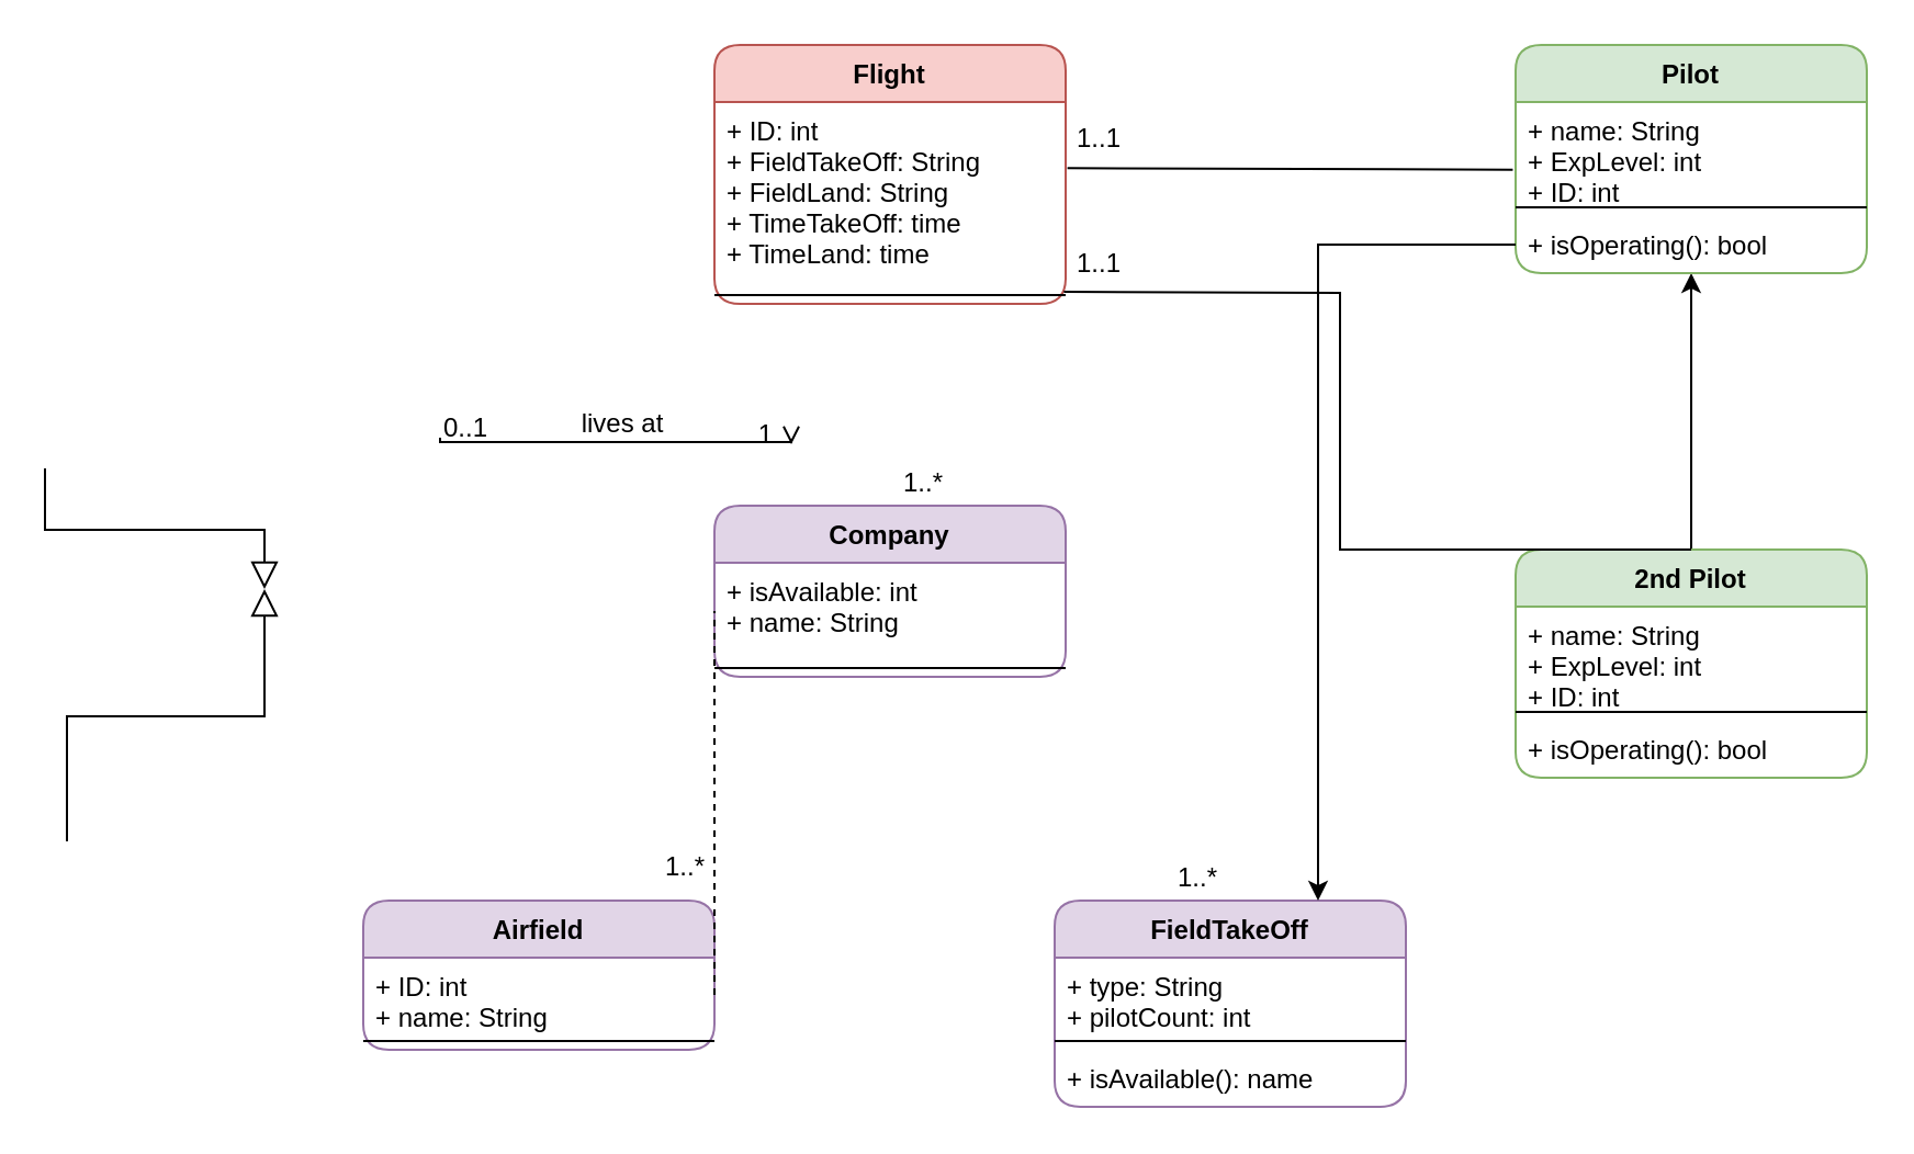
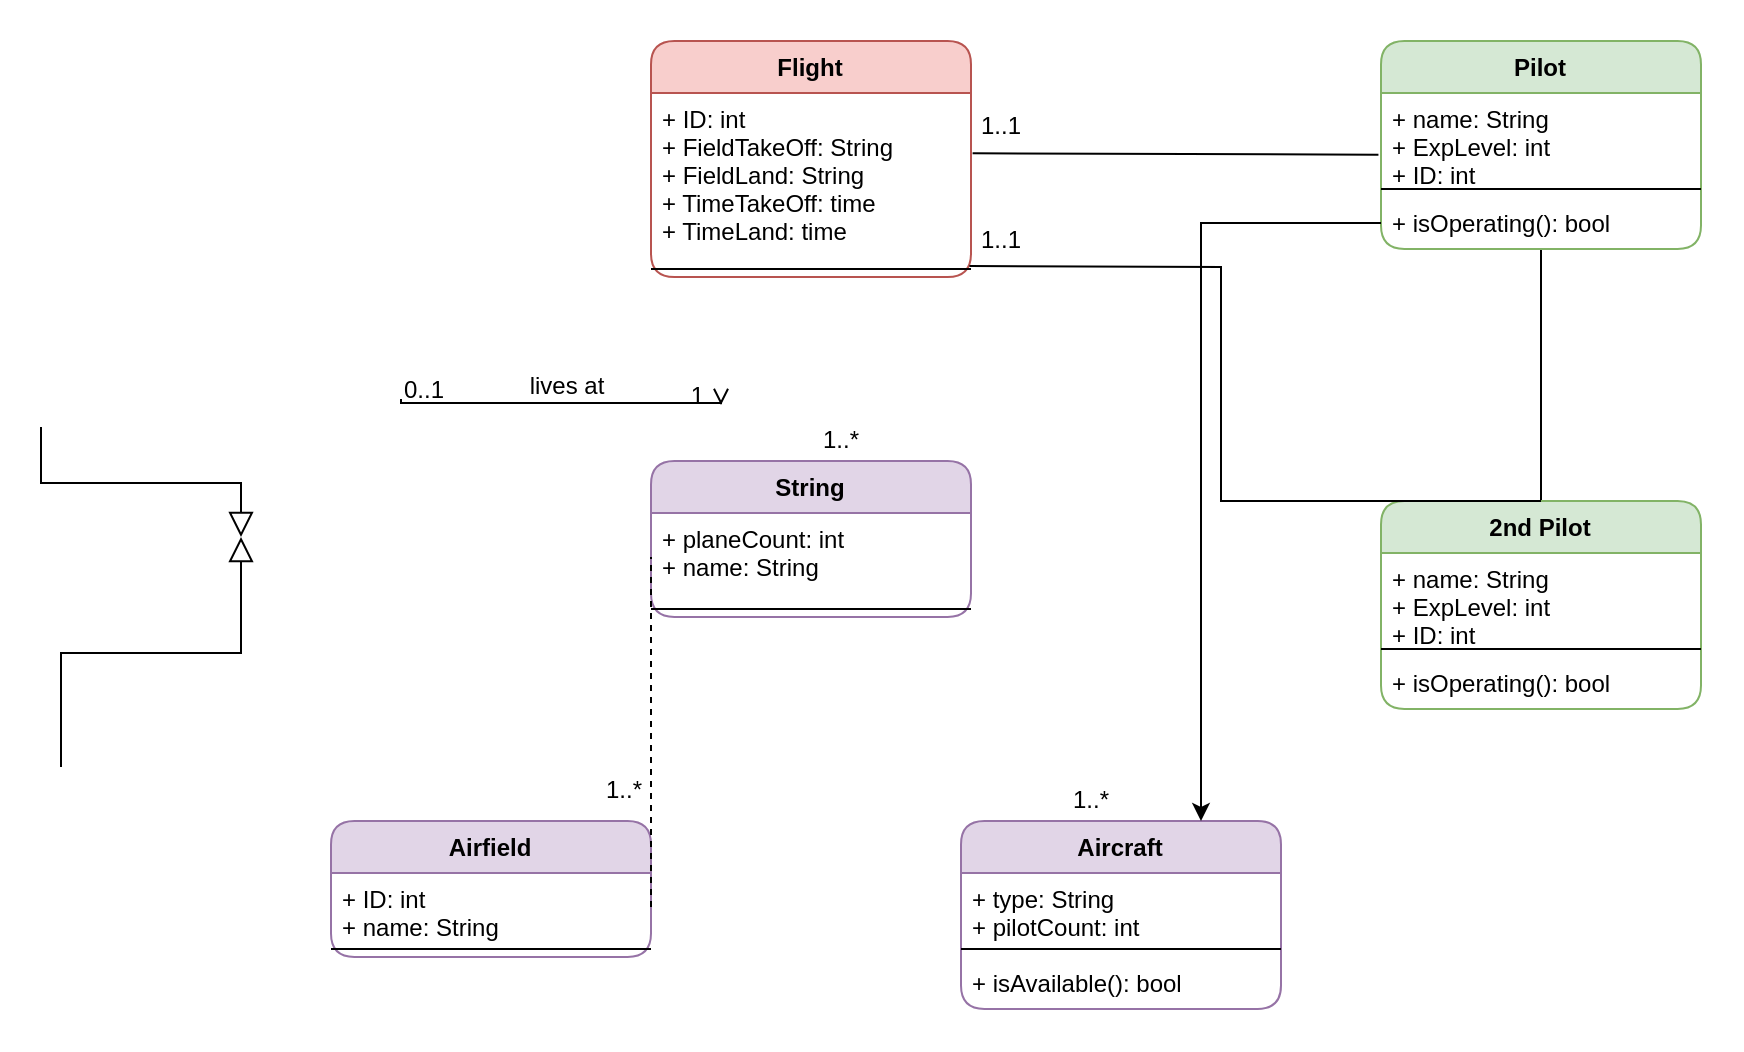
  <mxCell id="0" />
  <mxCell id="1" parent="0" />
  <mxCell id="2" value="" style="endArrow=block;endSize=10;endFill=0;shadow=0;strokeWidth=1;rounded=0;edgeStyle=elbowEdgeStyle;elbow=vertical;" parent="1" edge="1"><mxGeometry width="160" relative="1" as="geometry"><mxPoint x="20" y="213" as="sourcePoint" /><mxPoint x="120" y="268" as="targetPoint" /></mxGeometry></mxCell>
  <mxCell id="3" value="" style="endArrow=block;endSize=10;endFill=0;shadow=0;strokeWidth=1;rounded=0;edgeStyle=elbowEdgeStyle;elbow=vertical;" parent="1" edge="1"><mxGeometry width="160" relative="1" as="geometry"><mxPoint x="30" y="383" as="sourcePoint" /><mxPoint x="120" y="268" as="targetPoint" /></mxGeometry></mxCell>
  <mxCell id="4" value="" style="endArrow=open;shadow=0;strokeWidth=1;rounded=0;endFill=1;edgeStyle=elbowEdgeStyle;elbow=vertical;" parent="1" edge="1"><mxGeometry x="0.5" y="41" relative="1" as="geometry"><mxPoint x="200" y="199" as="sourcePoint" /><mxPoint x="360" y="202" as="targetPoint" /><mxPoint x="-40" y="32" as="offset" /></mxGeometry></mxCell>
  <mxCell id="5" value="0..1" style="resizable=0;align=left;verticalAlign=bottom;labelBackgroundColor=none;fontSize=12;" parent="4" connectable="0" vertex="1"><mxGeometry x="-1" relative="1" as="geometry"><mxPoint y="4" as="offset" /></mxGeometry></mxCell>
  <mxCell id="6" value="1" style="resizable=0;align=right;verticalAlign=bottom;labelBackgroundColor=none;fontSize=12;" parent="4" connectable="0" vertex="1"><mxGeometry x="1" relative="1" as="geometry"><mxPoint x="-7" y="4" as="offset" /></mxGeometry></mxCell>
  <mxCell id="7" value="lives at" style="text;html=1;resizable=0;points=[];;align=center;verticalAlign=middle;labelBackgroundColor=none;rounded=0;shadow=0;strokeWidth=1;fontSize=12;" parent="4" vertex="1" connectable="0"><mxGeometry x="0.5" y="49" relative="1" as="geometry"><mxPoint x="-38" y="40" as="offset" /></mxGeometry></mxCell>
  <mxCell id="8" value="Airfield" style="swimlane;fontStyle=1;align=center;verticalAlign=top;childLayout=stackLayout;horizontal=1;startSize=26;horizontalStack=0;resizeParent=1;resizeParentMax=0;resizeLast=0;collapsible=1;marginBottom=0;rounded=1;fillColor=#e1d5e7;strokeColor=#9673a6;" vertex="1" parent="1"><mxGeometry x="165" y="410" width="160" height="68" as="geometry" /></mxCell>
  <mxCell id="9" value="+ ID: int&#10;+ name: String" style="text;strokeColor=none;fillColor=none;align=left;verticalAlign=top;spacingLeft=4;spacingRight=4;overflow=hidden;rotatable=0;points=[[0,0.5],[1,0.5]];portConstraint=eastwest;rounded=1;" vertex="1" parent="8"><mxGeometry y="26" width="160" height="34" as="geometry" /></mxCell>
  <mxCell id="10" value="" style="line;strokeWidth=1;fillColor=none;align=left;verticalAlign=middle;spacingTop=-1;spacingLeft=3;spacingRight=3;rotatable=0;labelPosition=right;points=[];portConstraint=eastwest;rounded=1;" vertex="1" parent="8"><mxGeometry y="60" width="160" height="8" as="geometry" /></mxCell>
- <mxCell id="11" value="Company" style="swimlane;fontStyle=1;align=center;verticalAlign=top;childLayout=stackLayout;horizontal=1;startSize=26;horizontalStack=0;resizeParent=1;resizeParentMax=0;resizeLast=0;collapsible=1;marginBottom=0;rounded=1;fillColor=#e1d5e7;strokeColor=#9673a6;" vertex="1" parent="1"><mxGeometry x="325" y="230" width="160" height="78" as="geometry" /></mxCell>
- <mxCell id="12" value="+ isAvailable: int&#10;+ name: String" style="text;strokeColor=none;fillColor=none;align=left;verticalAlign=top;spacingLeft=4;spacingRight=4;overflow=hidden;rotatable=0;points=[[0,0.5],[1,0.5]];portConstraint=eastwest;rounded=1;" vertex="1" parent="11"><mxGeometry y="26" width="160" height="44" as="geometry" /></mxCell>
+ <mxCell id="11" value="String" style="swimlane;fontStyle=1;align=center;verticalAlign=top;childLayout=stackLayout;horizontal=1;startSize=26;horizontalStack=0;resizeParent=1;resizeParentMax=0;resizeLast=0;collapsible=1;marginBottom=0;rounded=1;fillColor=#e1d5e7;strokeColor=#9673a6;" vertex="1" parent="1"><mxGeometry x="325" y="230" width="160" height="78" as="geometry" /></mxCell>
+ <mxCell id="12" value="+ planeCount: int&#10;+ name: String" style="text;strokeColor=none;fillColor=none;align=left;verticalAlign=top;spacingLeft=4;spacingRight=4;overflow=hidden;rotatable=0;points=[[0,0.5],[1,0.5]];portConstraint=eastwest;rounded=1;" vertex="1" parent="11"><mxGeometry y="26" width="160" height="44" as="geometry" /></mxCell>
  <mxCell id="13" value="" style="line;strokeWidth=1;fillColor=none;align=left;verticalAlign=middle;spacingTop=-1;spacingLeft=3;spacingRight=3;rotatable=0;labelPosition=right;points=[];portConstraint=eastwest;rounded=1;" vertex="1" parent="11"><mxGeometry y="70" width="160" height="8" as="geometry" /></mxCell>
- <mxCell id="14" style="edgeStyle=orthogonalEdgeStyle;rounded=0;orthogonalLoop=1;jettySize=auto;html=1;exitX=0.5;exitY=0;exitDx=0;exitDy=0;" edge="1" parent="1" source="15" target="23"><mxGeometry relative="1" as="geometry" /></mxCell>
+ <mxCell id="14" style="edgeStyle=orthogonalEdgeStyle;rounded=0;orthogonalLoop=1;jettySize=auto;html=1;exitX=0.5;exitY=0;exitDx=0;exitDy=0;endArrow=none;" edge="1" parent="1" source="15" target="23"><mxGeometry relative="1" as="geometry" /></mxCell>
  <mxCell id="15" value="2nd Pilot" style="swimlane;fontStyle=1;align=center;verticalAlign=top;childLayout=stackLayout;horizontal=1;startSize=26;horizontalStack=0;resizeParent=1;resizeParentMax=0;resizeLast=0;collapsible=1;marginBottom=0;rounded=1;fillColor=#d5e8d4;strokeColor=#82b366;" vertex="1" parent="1"><mxGeometry x="690" y="250" width="160" height="104" as="geometry" /></mxCell>
  <mxCell id="16" value="+ name: String&#10;+ ExpLevel: int&#10;+ ID: int" style="text;strokeColor=none;fillColor=none;align=left;verticalAlign=top;spacingLeft=4;spacingRight=4;overflow=hidden;rotatable=0;points=[[0,0.5],[1,0.5]];portConstraint=eastwest;rounded=1;" vertex="1" parent="15"><mxGeometry y="26" width="160" height="44" as="geometry" /></mxCell>
  <mxCell id="17" value="" style="line;strokeWidth=1;fillColor=none;align=left;verticalAlign=middle;spacingTop=-1;spacingLeft=3;spacingRight=3;rotatable=0;labelPosition=right;points=[];portConstraint=eastwest;rounded=1;" vertex="1" parent="15"><mxGeometry y="70" width="160" height="8" as="geometry" /></mxCell>
  <mxCell id="18" value="+ isOperating(): bool" style="text;strokeColor=none;fillColor=none;align=left;verticalAlign=top;spacingLeft=4;spacingRight=4;overflow=hidden;rotatable=0;points=[[0,0.5],[1,0.5]];portConstraint=eastwest;rounded=1;" vertex="1" parent="15"><mxGeometry y="78" width="160" height="26" as="geometry" /></mxCell>
- <mxCell id="19" value="FieldTakeOff" style="swimlane;fontStyle=1;align=center;verticalAlign=top;childLayout=stackLayout;horizontal=1;startSize=26;horizontalStack=0;resizeParent=1;resizeParentMax=0;resizeLast=0;collapsible=1;marginBottom=0;rounded=1;fillColor=#e1d5e7;strokeColor=#9673a6;" vertex="1" parent="1"><mxGeometry x="480" y="410" width="160" height="94" as="geometry" /></mxCell>
+ <mxCell id="19" value="Aircraft" style="swimlane;fontStyle=1;align=center;verticalAlign=top;childLayout=stackLayout;horizontal=1;startSize=26;horizontalStack=0;resizeParent=1;resizeParentMax=0;resizeLast=0;collapsible=1;marginBottom=0;rounded=1;fillColor=#e1d5e7;strokeColor=#9673a6;" vertex="1" parent="1"><mxGeometry x="480" y="410" width="160" height="94" as="geometry" /></mxCell>
  <mxCell id="20" value="+ type: String&#10;+ pilotCount: int" style="text;strokeColor=none;fillColor=none;align=left;verticalAlign=top;spacingLeft=4;spacingRight=4;overflow=hidden;rotatable=0;points=[[0,0.5],[1,0.5]];portConstraint=eastwest;rounded=1;" vertex="1" parent="19"><mxGeometry y="26" width="160" height="34" as="geometry" /></mxCell>
  <mxCell id="21" value="" style="line;strokeWidth=1;fillColor=none;align=left;verticalAlign=middle;spacingTop=-1;spacingLeft=3;spacingRight=3;rotatable=0;labelPosition=right;points=[];portConstraint=eastwest;rounded=1;" vertex="1" parent="19"><mxGeometry y="60" width="160" height="8" as="geometry" /></mxCell>
- <mxCell id="22" value="+ isAvailable(): name" style="text;strokeColor=none;fillColor=none;align=left;verticalAlign=top;spacingLeft=4;spacingRight=4;overflow=hidden;rotatable=0;points=[[0,0.5],[1,0.5]];portConstraint=eastwest;rounded=1;" vertex="1" parent="19"><mxGeometry y="68" width="160" height="26" as="geometry" /></mxCell>
+ <mxCell id="22" value="+ isAvailable(): bool" style="text;strokeColor=none;fillColor=none;align=left;verticalAlign=top;spacingLeft=4;spacingRight=4;overflow=hidden;rotatable=0;points=[[0,0.5],[1,0.5]];portConstraint=eastwest;rounded=1;" vertex="1" parent="19"><mxGeometry y="68" width="160" height="26" as="geometry" /></mxCell>
  <mxCell id="23" value="Pilot" style="swimlane;fontStyle=1;align=center;verticalAlign=top;childLayout=stackLayout;horizontal=1;startSize=26;horizontalStack=0;resizeParent=1;resizeParentMax=0;resizeLast=0;collapsible=1;marginBottom=0;rounded=1;fillColor=#d5e8d4;strokeColor=#82b366;" vertex="1" parent="1"><mxGeometry x="690" y="20" width="160" height="104" as="geometry" /></mxCell>
  <mxCell id="24" value="+ name: String&#10;+ ExpLevel: int&#10;+ ID: int" style="text;strokeColor=none;fillColor=none;align=left;verticalAlign=top;spacingLeft=4;spacingRight=4;overflow=hidden;rotatable=0;points=[[0,0.5],[1,0.5]];portConstraint=eastwest;rounded=1;" vertex="1" parent="23"><mxGeometry y="26" width="160" height="44" as="geometry" /></mxCell>
  <mxCell id="25" value="" style="line;strokeWidth=1;fillColor=none;align=left;verticalAlign=middle;spacingTop=-1;spacingLeft=3;spacingRight=3;rotatable=0;labelPosition=right;points=[];portConstraint=eastwest;rounded=1;" vertex="1" parent="23"><mxGeometry y="70" width="160" height="8" as="geometry" /></mxCell>
  <mxCell id="26" value="+ isOperating(): bool" style="text;strokeColor=none;fillColor=none;align=left;verticalAlign=top;spacingLeft=4;spacingRight=4;overflow=hidden;rotatable=0;points=[[0,0.5],[1,0.5]];portConstraint=eastwest;rounded=1;" vertex="1" parent="23"><mxGeometry y="78" width="160" height="26" as="geometry" /></mxCell>
  <mxCell id="27" value="Flight" style="swimlane;fontStyle=1;align=center;verticalAlign=top;childLayout=stackLayout;horizontal=1;startSize=26;horizontalStack=0;resizeParent=1;resizeParentMax=0;resizeLast=0;collapsible=1;marginBottom=0;rounded=1;fillColor=#f8cecc;strokeColor=#b85450;" vertex="1" parent="1"><mxGeometry x="325" y="20" width="160" height="118" as="geometry" /></mxCell>
  <mxCell id="28" value="+ ID: int&#10;+ FieldTakeOff: String&#10;+ FieldLand: String&#10;+ TimeTakeOff: time&#10;+ TimeLand: time" style="text;strokeColor=none;fillColor=none;align=left;verticalAlign=top;spacingLeft=4;spacingRight=4;overflow=hidden;rotatable=0;points=[[0,0.5],[1,0.5]];portConstraint=eastwest;rounded=1;" vertex="1" parent="27"><mxGeometry y="26" width="160" height="84" as="geometry" /></mxCell>
  <mxCell id="29" value="" style="line;strokeWidth=1;fillColor=none;align=left;verticalAlign=middle;spacingTop=-1;spacingLeft=3;spacingRight=3;rotatable=0;labelPosition=right;points=[];portConstraint=eastwest;rounded=1;" vertex="1" parent="27"><mxGeometry y="110" width="160" height="8" as="geometry" /></mxCell>
  <mxCell id="30" value="1..1" style="text;html=1;align=center;verticalAlign=middle;resizable=0;points=[];autosize=1;strokeColor=none;fillColor=none;" vertex="1" parent="1"><mxGeometry x="480" y="53" width="40" height="20" as="geometry" /></mxCell>
  <mxCell id="31" value="1..1" style="text;html=1;align=center;verticalAlign=middle;resizable=0;points=[];autosize=1;strokeColor=none;fillColor=none;" vertex="1" parent="1"><mxGeometry x="480" y="110" width="40" height="20" as="geometry" /></mxCell>
  <mxCell id="32" value="" style="endArrow=none;html=1;rounded=0;entryX=-0.008;entryY=0.701;entryDx=0;entryDy=0;entryPerimeter=0;exitX=1.005;exitY=0.359;exitDx=0;exitDy=0;exitPerimeter=0;" edge="1" parent="1" source="28" target="24"><mxGeometry width="50" height="50" relative="1" as="geometry"><mxPoint x="560" y="140" as="sourcePoint" /><mxPoint x="610" y="90" as="targetPoint" /></mxGeometry></mxCell>
  <mxCell id="33" value="" style="endArrow=none;html=1;rounded=0;exitX=0.995;exitY=0.315;exitDx=0;exitDy=0;exitPerimeter=0;entryX=0.5;entryY=0;entryDx=0;entryDy=0;" edge="1" parent="1" source="29" target="15"><mxGeometry width="50" height="50" relative="1" as="geometry"><mxPoint x="560" y="140" as="sourcePoint" /><mxPoint x="610" y="90" as="targetPoint" /><Array as="points"><mxPoint x="610" y="133" /><mxPoint x="610" y="185" /><mxPoint x="610" y="250" /></Array></mxGeometry></mxCell>
  <mxCell id="34" value="" style="endArrow=none;html=1;rounded=0;exitX=1;exitY=0.5;exitDx=0;exitDy=0;entryX=0;entryY=0.5;entryDx=0;entryDy=0;dashed=1;" edge="1" parent="1" source="9" target="12"><mxGeometry width="50" height="50" relative="1" as="geometry"><mxPoint x="480" y="440" as="sourcePoint" /><mxPoint x="530" y="390" as="targetPoint" /></mxGeometry></mxCell>
  <mxCell id="35" value="1..*" style="text;html=1;strokeColor=none;fillColor=none;align=center;verticalAlign=middle;whiteSpace=wrap;rounded=0;" vertex="1" parent="1"><mxGeometry x="299" y="380" width="26" height="30" as="geometry" /></mxCell>
  <mxCell id="36" value="1..*" style="text;html=1;align=center;verticalAlign=middle;resizable=0;points=[];autosize=1;strokeColor=none;fillColor=none;" vertex="1" parent="1"><mxGeometry x="530" y="390" width="30" height="20" as="geometry" /></mxCell>
  <mxCell id="37" value="1..*" style="text;html=1;align=center;verticalAlign=middle;resizable=0;points=[];autosize=1;strokeColor=none;fillColor=none;" vertex="1" parent="1"><mxGeometry x="405" y="210" width="30" height="20" as="geometry" /></mxCell>
  <mxCell id="38" style="edgeStyle=orthogonalEdgeStyle;rounded=0;orthogonalLoop=1;jettySize=auto;html=1;exitX=0;exitY=0.5;exitDx=0;exitDy=0;entryX=0.75;entryY=0;entryDx=0;entryDy=0;" edge="1" parent="1" source="26" target="19"><mxGeometry relative="1" as="geometry" /></mxCell>
